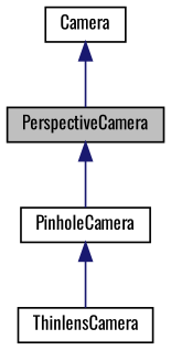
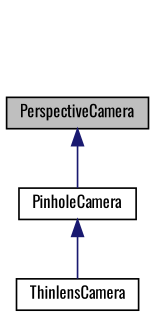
  digraph {
    fontname=Oswald
    node [color=black fillcolor=white fontname=Oswald fontsize=10 shape=box style=filled]
    edge [color=midnightblue dir=back fontname=Oswald fontsize=10 labelfontname=Helvetica labelfontsize=10 style=solid]
    n1 [fillcolor=grey75 fontcolor=black height=0.2 label=PerspectiveCamera width=0.4]
    n2 [height=0.2 label=PinholeCamera width=0.4]
    n3 [height=0.2 label=ThinlensCamera width=0.4]
-   n4 [height=0.2 label=Camera width=0.4]
    n1 -> n2
    n2 -> n3
-   n4 -> n1
  }
